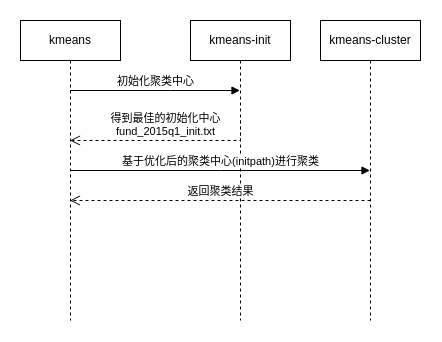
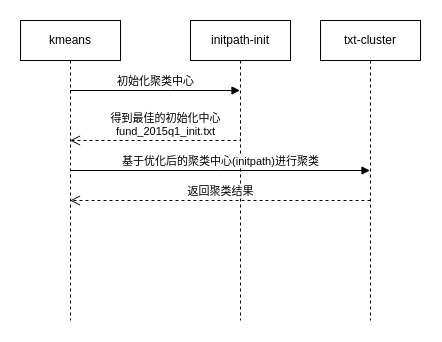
  <mxCell id="0" />
  <mxCell id="1" parent="0" />
- <mxCell id="2" value="kmeans-init" style="shape=umlLifeline;perimeter=lifelinePerimeter;whiteSpace=wrap;html=1;container=1;dropTarget=0;collapsible=0;recursiveResize=0;outlineConnect=0;portConstraint=eastwest;newEdgeStyle={&quot;edgeStyle&quot;:&quot;elbowEdgeStyle&quot;,&quot;elbow&quot;:&quot;vertical&quot;,&quot;curved&quot;:0,&quot;rounded&quot;:0};" vertex="1" parent="1"><mxGeometry x="190" y="20" width="100" height="300" as="geometry" /></mxCell>
+ <mxCell id="2" value="initpath-init" style="shape=umlLifeline;perimeter=lifelinePerimeter;whiteSpace=wrap;html=1;container=1;dropTarget=0;collapsible=0;recursiveResize=0;outlineConnect=0;portConstraint=eastwest;newEdgeStyle={&quot;edgeStyle&quot;:&quot;elbowEdgeStyle&quot;,&quot;elbow&quot;:&quot;vertical&quot;,&quot;curved&quot;:0,&quot;rounded&quot;:0};" vertex="1" parent="1"><mxGeometry x="190" y="20" width="100" height="300" as="geometry" /></mxCell>
  <mxCell id="3" value="初始化聚类中心" style="html=1;verticalAlign=bottom;endArrow=block;edgeStyle=elbowEdgeStyle;elbow=vertical;curved=0;rounded=0;" edge="1" parent="1" source="6" target="2"><mxGeometry width="80" relative="1" as="geometry"><mxPoint x="120" y="80" as="sourcePoint" /><mxPoint x="200" y="80" as="targetPoint" /><Array as="points"><mxPoint x="170" y="90" /></Array><mxPoint as="offset" /></mxGeometry></mxCell>
- <mxCell id="4" value="kmeans-cluster" style="shape=umlLifeline;perimeter=lifelinePerimeter;whiteSpace=wrap;html=1;container=1;dropTarget=0;collapsible=0;recursiveResize=0;outlineConnect=0;portConstraint=eastwest;newEdgeStyle={&quot;edgeStyle&quot;:&quot;elbowEdgeStyle&quot;,&quot;elbow&quot;:&quot;vertical&quot;,&quot;curved&quot;:0,&quot;rounded&quot;:0};" vertex="1" parent="1"><mxGeometry x="320" y="20" width="100" height="300" as="geometry" /></mxCell>
+ <mxCell id="4" value="txt-cluster" style="shape=umlLifeline;perimeter=lifelinePerimeter;whiteSpace=wrap;html=1;container=1;dropTarget=0;collapsible=0;recursiveResize=0;outlineConnect=0;portConstraint=eastwest;newEdgeStyle={&quot;edgeStyle&quot;:&quot;elbowEdgeStyle&quot;,&quot;elbow&quot;:&quot;vertical&quot;,&quot;curved&quot;:0,&quot;rounded&quot;:0};" vertex="1" parent="1"><mxGeometry x="320" y="20" width="100" height="300" as="geometry" /></mxCell>
  <mxCell id="5" value="得到最佳的初始化中心&lt;br&gt;fund_2015q1_init.txt" style="html=1;verticalAlign=bottom;endArrow=open;dashed=1;endSize=8;edgeStyle=elbowEdgeStyle;elbow=vertical;curved=0;rounded=0;" edge="1" parent="1" target="6"><mxGeometry relative="1" as="geometry"><mxPoint x="240" y="120" as="sourcePoint" /><mxPoint x="120" y="120" as="targetPoint" /><Array as="points"><mxPoint x="190" y="140" /></Array><mxPoint as="offset" /></mxGeometry></mxCell>
  <mxCell id="6" value="kmeans" style="shape=umlLifeline;perimeter=lifelinePerimeter;whiteSpace=wrap;html=1;container=1;dropTarget=0;collapsible=0;recursiveResize=0;outlineConnect=0;portConstraint=eastwest;newEdgeStyle={&quot;edgeStyle&quot;:&quot;elbowEdgeStyle&quot;,&quot;elbow&quot;:&quot;vertical&quot;,&quot;curved&quot;:0,&quot;rounded&quot;:0};" vertex="1" parent="1"><mxGeometry x="20" y="20" width="100" height="300" as="geometry" /></mxCell>
  <mxCell id="7" value="基于优化后的聚类中心(initpath)进行聚类" style="html=1;verticalAlign=bottom;endArrow=block;edgeStyle=elbowEdgeStyle;elbow=vertical;curved=0;rounded=0;" edge="1" parent="1" source="6" target="4"><mxGeometry width="80" relative="1" as="geometry"><mxPoint x="70" y="170" as="sourcePoint" /><mxPoint x="150" y="170" as="targetPoint" /></mxGeometry></mxCell>
  <mxCell id="8" value="返回聚类结果" style="html=1;verticalAlign=bottom;endArrow=open;dashed=1;endSize=8;edgeStyle=elbowEdgeStyle;elbow=vertical;curved=0;rounded=0;" edge="1" parent="1" target="6"><mxGeometry relative="1" as="geometry"><mxPoint x="370" y="200" as="sourcePoint" /><mxPoint x="290" y="200" as="targetPoint" /></mxGeometry></mxCell>
